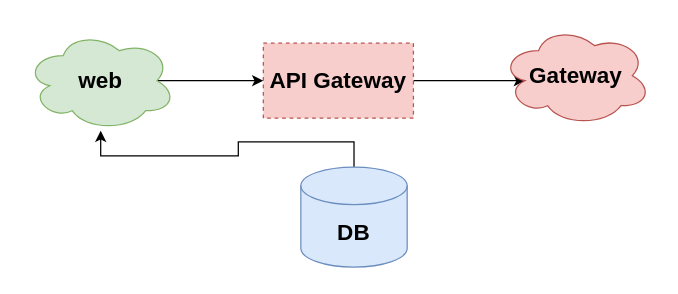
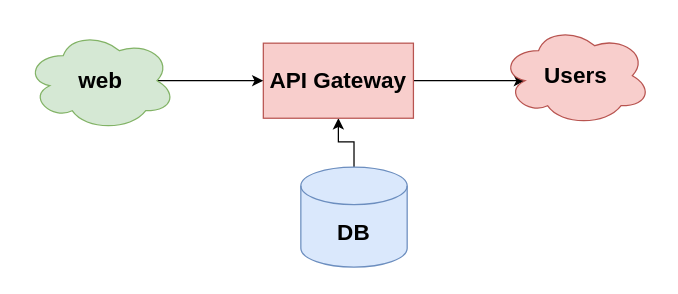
  <mxCell id="0" />
  <mxCell id="1" parent="0" />
- <mxCell id="2" style="edgeStyle=orthogonalEdgeStyle;rounded=0;orthogonalLoop=1;jettySize=auto;html=1;exitX=0.5;exitY=0;exitDx=0;exitDy=0;exitPerimeter=0;" edge="1" parent="1" source="3" target="7"><mxGeometry relative="1" as="geometry" /></mxCell>
+ <mxCell id="2" style="edgeStyle=orthogonalEdgeStyle;rounded=0;orthogonalLoop=1;jettySize=auto;html=1;exitX=0.5;exitY=0;exitDx=0;exitDy=0;exitPerimeter=0;entryX=0.5;entryY=1;entryDx=0;entryDy=0;" edge="1" parent="1" source="3" target="5"><mxGeometry relative="1" as="geometry" /></mxCell>
  <mxCell id="3" value="&lt;font style=&quot;font-size: 18px&quot;&gt;&lt;b&gt;DB&lt;/b&gt;&lt;/font&gt;" style="shape=cylinder3;whiteSpace=wrap;html=1;boundedLbl=1;backgroundOutline=1;size=15;fillColor=#dae8fc;strokeColor=#6c8ebf;" vertex="1" parent="1"><mxGeometry x="240" y="133" width="85" height="80" as="geometry" /></mxCell>
  <mxCell id="4" style="edgeStyle=none;curved=1;orthogonalLoop=1;jettySize=auto;html=1;exitX=1;exitY=0.5;exitDx=0;exitDy=0;entryX=0.16;entryY=0.55;entryDx=0;entryDy=0;entryPerimeter=0;fontSize=18;" edge="1" parent="1" source="5" target="8"><mxGeometry relative="1" as="geometry" /></mxCell>
- <mxCell id="5" value="&lt;b&gt;&lt;font style=&quot;font-size: 18px&quot;&gt;API Gateway&lt;/font&gt;&lt;/b&gt;" style="rounded=0;whiteSpace=wrap;html=1;fillColor=#f8cecc;strokeColor=#b85450;dashed=1;" vertex="1" parent="1"><mxGeometry x="210" y="34" width="120" height="60" as="geometry" /></mxCell>
+ <mxCell id="5" value="&lt;b&gt;&lt;font style=&quot;font-size: 18px&quot;&gt;API Gateway&lt;/font&gt;&lt;/b&gt;" style="rounded=0;whiteSpace=wrap;html=1;fillColor=#f8cecc;strokeColor=#b85450;" vertex="1" parent="1"><mxGeometry x="210" y="34" width="120" height="60" as="geometry" /></mxCell>
  <mxCell id="6" style="edgeStyle=orthogonalEdgeStyle;rounded=0;orthogonalLoop=1;jettySize=auto;html=1;exitX=0.875;exitY=0.5;exitDx=0;exitDy=0;exitPerimeter=0;entryX=0;entryY=0.5;entryDx=0;entryDy=0;" edge="1" parent="1" source="7" target="5"><mxGeometry relative="1" as="geometry" /></mxCell>
  <mxCell id="7" value="&lt;b&gt;&lt;font style=&quot;font-size: 18px&quot;&gt;web&lt;/font&gt;&lt;/b&gt;" style="ellipse;shape=cloud;whiteSpace=wrap;html=1;fontSize=18;fillColor=#d5e8d4;strokeColor=#82b366;" vertex="1" parent="1"><mxGeometry x="20" y="24" width="120" height="80" as="geometry" /></mxCell>
- <mxCell id="8" value="&lt;b&gt;&lt;font style=&quot;font-size: 18px&quot;&gt;Gateway&lt;/font&gt;&lt;/b&gt;" style="ellipse;shape=cloud;whiteSpace=wrap;html=1;fontSize=18;fillColor=#f8cecc;strokeColor=#b85450;" vertex="1" parent="1"><mxGeometry x="400" y="20" width="120" height="80" as="geometry" /></mxCell>
+ <mxCell id="8" value="&lt;b&gt;&lt;font style=&quot;font-size: 18px&quot;&gt;Users&lt;/font&gt;&lt;/b&gt;" style="ellipse;shape=cloud;whiteSpace=wrap;html=1;fontSize=18;fillColor=#f8cecc;strokeColor=#b85450;" vertex="1" parent="1"><mxGeometry x="400" y="20" width="120" height="80" as="geometry" /></mxCell>
